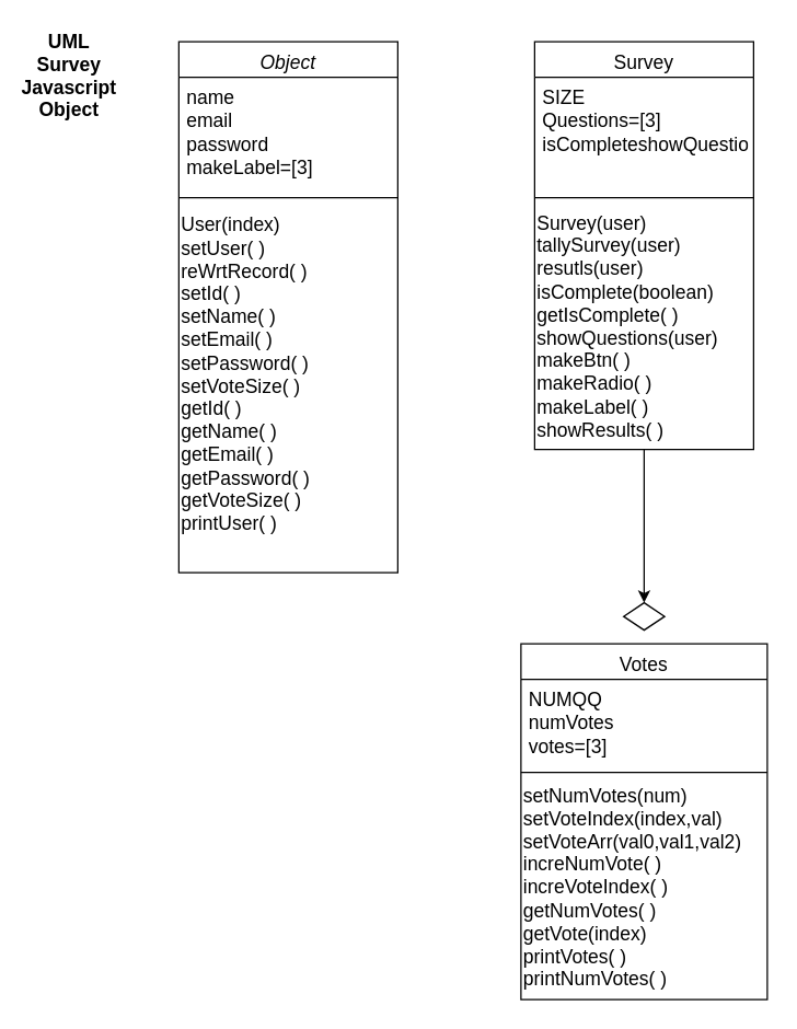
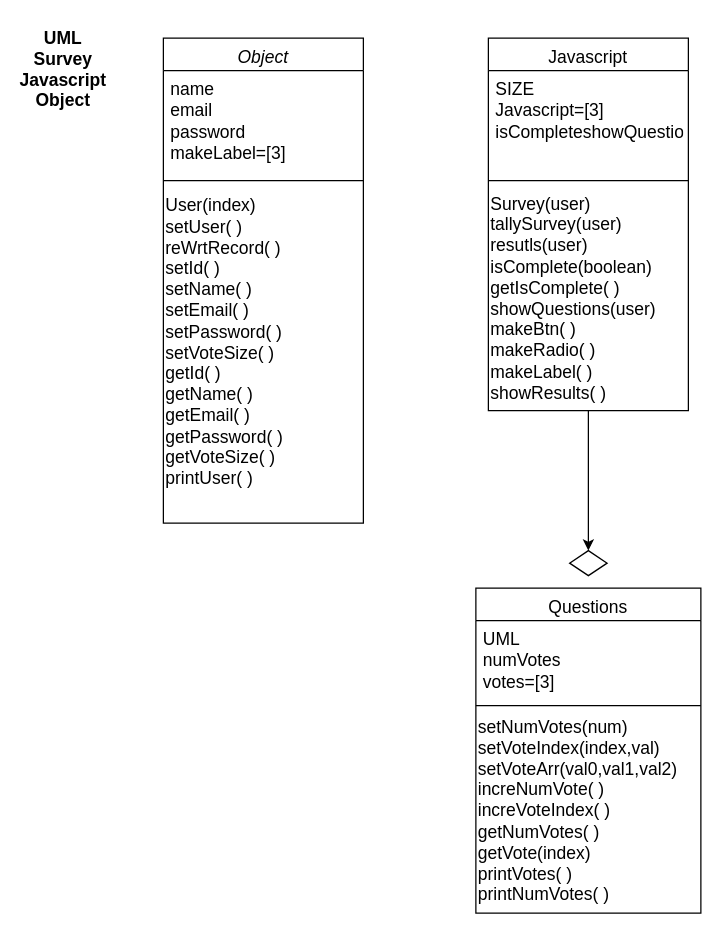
  <mxCell id="0" />
  <mxCell id="1" parent="0" />
  <mxCell id="2" value="Object" style="swimlane;fontStyle=2;align=center;verticalAlign=top;childLayout=stackLayout;horizontal=1;startSize=26;horizontalStack=0;resizeParent=1;resizeLast=0;collapsible=1;marginBottom=0;rounded=0;shadow=0;strokeWidth=1;fontSize=14;" parent="1" vertex="1"><mxGeometry x="130" y="30" width="160" height="388" as="geometry"><mxRectangle x="230" y="140" width="160" height="26" as="alternateBounds" /></mxGeometry></mxCell>
  <mxCell id="3" value="name&#10;email&#10;password&#10;makeLabel=[3]&#10;" style="text;align=left;verticalAlign=top;spacingLeft=4;spacingRight=4;overflow=hidden;rotatable=0;points=[[0,0.5],[1,0.5]];portConstraint=eastwest;fontSize=14;" parent="2" vertex="1"><mxGeometry y="26" width="160" height="84" as="geometry" /></mxCell>
  <mxCell id="4" value="" style="line;html=1;strokeWidth=1;align=left;verticalAlign=middle;spacingTop=-1;spacingLeft=3;spacingRight=3;rotatable=0;labelPosition=right;points=[];portConstraint=eastwest;fontSize=14;" parent="2" vertex="1"><mxGeometry y="110" width="160" height="8" as="geometry" /></mxCell>
  <mxCell id="5" value="&lt;div style=&quot;font-size: 14px;&quot; align=&quot;left&quot;&gt;User(index)&lt;br&gt;&lt;/div&gt;&lt;div style=&quot;font-size: 14px;&quot; align=&quot;left&quot;&gt;setUser( )&lt;/div&gt;&lt;div style=&quot;font-size: 14px;&quot; align=&quot;left&quot;&gt;reWrtRecord( )&lt;/div&gt;&lt;div style=&quot;font-size: 14px;&quot; align=&quot;left&quot;&gt;setId( )&lt;/div&gt;&lt;div style=&quot;font-size: 14px;&quot; align=&quot;left&quot;&gt;setName( )&lt;/div&gt;&lt;div style=&quot;font-size: 14px;&quot; align=&quot;left&quot;&gt;setEmail( )&lt;/div&gt;&lt;div style=&quot;font-size: 14px;&quot; align=&quot;left&quot;&gt;setPassword( )&lt;/div&gt;&lt;div style=&quot;font-size: 14px;&quot; align=&quot;left&quot;&gt;setVoteSize( )&lt;/div&gt;&lt;div style=&quot;font-size: 14px;&quot; align=&quot;left&quot;&gt;getId( )&lt;/div&gt;&lt;div style=&quot;font-size: 14px;&quot; align=&quot;left&quot;&gt;getName( )&lt;/div&gt;&lt;div style=&quot;font-size: 14px;&quot; align=&quot;left&quot;&gt;getEmail( )&lt;/div&gt;&lt;div style=&quot;font-size: 14px;&quot; align=&quot;left&quot;&gt;getPassword( )&lt;/div&gt;&lt;div style=&quot;font-size: 14px;&quot; align=&quot;left&quot;&gt;getVoteSize( )&lt;/div&gt;&lt;div style=&quot;font-size: 14px;&quot; align=&quot;left&quot;&gt;printUser( )&lt;/div&gt;" style="text;html=1;align=left;verticalAlign=middle;resizable=0;points=[];autosize=1;strokeColor=none;fillColor=none;fontSize=14;" parent="2" vertex="1"><mxGeometry y="118" width="160" height="250" as="geometry" /></mxCell>
- <mxCell id="6" value="Survey" style="swimlane;fontStyle=0;align=center;verticalAlign=top;childLayout=stackLayout;horizontal=1;startSize=26;horizontalStack=0;resizeParent=1;resizeLast=0;collapsible=1;marginBottom=0;rounded=0;shadow=0;strokeWidth=1;fontSize=14;" parent="1" vertex="1"><mxGeometry x="390" y="30" width="160" height="298" as="geometry"><mxRectangle x="130" y="380" width="160" height="26" as="alternateBounds" /></mxGeometry></mxCell>
- <mxCell id="7" value="SIZE&#10;Questions=[3]&#10;isCompleteshowQuestions(user)" style="text;align=left;verticalAlign=top;spacingLeft=4;spacingRight=4;overflow=hidden;rotatable=0;points=[[0,0.5],[1,0.5]];portConstraint=eastwest;fontSize=14;" parent="6" vertex="1"><mxGeometry y="26" width="160" height="84" as="geometry" /></mxCell>
+ <mxCell id="6" value="Javascript" style="swimlane;fontStyle=0;align=center;verticalAlign=top;childLayout=stackLayout;horizontal=1;startSize=26;horizontalStack=0;resizeParent=1;resizeLast=0;collapsible=1;marginBottom=0;rounded=0;shadow=0;strokeWidth=1;fontSize=14;" parent="1" vertex="1"><mxGeometry x="390" y="30" width="160" height="298" as="geometry"><mxRectangle x="130" y="380" width="160" height="26" as="alternateBounds" /></mxGeometry></mxCell>
+ <mxCell id="7" value="SIZE&#10;Javascript=[3]&#10;isCompleteshowQuestions(user)" style="text;align=left;verticalAlign=top;spacingLeft=4;spacingRight=4;overflow=hidden;rotatable=0;points=[[0,0.5],[1,0.5]];portConstraint=eastwest;fontSize=14;" parent="6" vertex="1"><mxGeometry y="26" width="160" height="84" as="geometry" /></mxCell>
  <mxCell id="8" value="" style="line;html=1;strokeWidth=1;align=left;verticalAlign=middle;spacingTop=-1;spacingLeft=3;spacingRight=3;rotatable=0;labelPosition=right;points=[];portConstraint=eastwest;fontSize=14;" parent="6" vertex="1"><mxGeometry y="110" width="160" height="8" as="geometry" /></mxCell>
  <mxCell id="9" value="&lt;div align=&quot;left&quot;&gt;&lt;font style=&quot;font-size: 14px;&quot;&gt;Survey(user)&lt;/font&gt;&lt;/div&gt;&lt;div align=&quot;left&quot;&gt;&lt;font style=&quot;font-size: 14px;&quot;&gt;tallySurvey(user)&lt;/font&gt;&lt;/div&gt;&lt;div align=&quot;left&quot;&gt;&lt;font style=&quot;font-size: 14px;&quot;&gt;resutls(user)&lt;/font&gt;&lt;/div&gt;&lt;div align=&quot;left&quot;&gt;&lt;font style=&quot;font-size: 14px;&quot;&gt;isComplete(boolean)&lt;/font&gt;&lt;/div&gt;&lt;div align=&quot;left&quot;&gt;&lt;font style=&quot;font-size: 14px;&quot;&gt;getIsComplete( )&lt;/font&gt;&lt;/div&gt;&lt;div align=&quot;left&quot;&gt;&lt;font style=&quot;font-size: 14px;&quot;&gt;showQuestions(user)&lt;/font&gt;&lt;/div&gt;&lt;div align=&quot;left&quot;&gt;&lt;font style=&quot;font-size: 14px;&quot;&gt;makeBtn( )&lt;/font&gt;&lt;/div&gt;&lt;div align=&quot;left&quot;&gt;&lt;font style=&quot;font-size: 14px;&quot;&gt;makeRadio( )&lt;/font&gt;&lt;/div&gt;&lt;div align=&quot;left&quot;&gt;&lt;font style=&quot;font-size: 14px;&quot;&gt;makeLabel( )&lt;/font&gt;&lt;/div&gt;&lt;div align=&quot;left&quot;&gt;&lt;font style=&quot;font-size: 14px;&quot;&gt;showResults( )&lt;br&gt;&lt;/font&gt;&lt;/div&gt;" style="text;html=1;align=left;verticalAlign=middle;resizable=0;points=[];autosize=1;strokeColor=none;fillColor=none;" vertex="1" parent="6"><mxGeometry y="118" width="160" height="180" as="geometry" /></mxCell>
- <mxCell id="10" value="Votes" style="swimlane;fontStyle=0;align=center;verticalAlign=top;childLayout=stackLayout;horizontal=1;startSize=26;horizontalStack=0;resizeParent=1;resizeLast=0;collapsible=1;marginBottom=0;rounded=0;shadow=0;strokeWidth=1;fontSize=14;" parent="1" vertex="1"><mxGeometry x="380" y="470" width="180" height="260" as="geometry"><mxRectangle x="550" y="140" width="160" height="26" as="alternateBounds" /></mxGeometry></mxCell>
- <mxCell id="11" value="NUMQQ&#10;numVotes&#10;votes=[3]&#10;&#10;" style="text;align=left;verticalAlign=top;spacingLeft=4;spacingRight=4;overflow=hidden;rotatable=0;points=[[0,0.5],[1,0.5]];portConstraint=eastwest;fontSize=14;" parent="10" vertex="1"><mxGeometry y="26" width="180" height="64" as="geometry" /></mxCell>
+ <mxCell id="10" value="Questions" style="swimlane;fontStyle=0;align=center;verticalAlign=top;childLayout=stackLayout;horizontal=1;startSize=26;horizontalStack=0;resizeParent=1;resizeLast=0;collapsible=1;marginBottom=0;rounded=0;shadow=0;strokeWidth=1;fontSize=14;" parent="1" vertex="1"><mxGeometry x="380" y="470" width="180" height="260" as="geometry"><mxRectangle x="550" y="140" width="160" height="26" as="alternateBounds" /></mxGeometry></mxCell>
+ <mxCell id="11" value="UML&#10;numVotes&#10;votes=[3]&#10;&#10;" style="text;align=left;verticalAlign=top;spacingLeft=4;spacingRight=4;overflow=hidden;rotatable=0;points=[[0,0.5],[1,0.5]];portConstraint=eastwest;fontSize=14;" parent="10" vertex="1"><mxGeometry y="26" width="180" height="64" as="geometry" /></mxCell>
  <mxCell id="12" value="" style="line;html=1;strokeWidth=1;align=left;verticalAlign=middle;spacingTop=-1;spacingLeft=3;spacingRight=3;rotatable=0;labelPosition=right;points=[];portConstraint=eastwest;fontSize=14;" parent="10" vertex="1"><mxGeometry y="90" width="180" height="8" as="geometry" /></mxCell>
  <mxCell id="13" value="&lt;div&gt;setNumVotes(num)&lt;/div&gt;&lt;div&gt;setVoteIndex(index,val)&lt;/div&gt;&lt;div&gt;setVoteArr(val0,val1,val2)&lt;/div&gt;&lt;div&gt;increNumVote( )&lt;/div&gt;&lt;div&gt;increVoteIndex( )&lt;/div&gt;&lt;div&gt;getNumVotes( )&lt;/div&gt;&lt;div&gt;getVote(index)&lt;/div&gt;&lt;div&gt;printVotes( )&lt;/div&gt;&lt;div&gt;printNumVotes( )&lt;/div&gt;" style="text;html=1;align=left;verticalAlign=middle;resizable=0;points=[];autosize=1;strokeColor=none;fillColor=none;fontSize=14;" parent="10" vertex="1"><mxGeometry y="98" width="180" height="160" as="geometry" /></mxCell>
  <mxCell id="14" value="" style="rhombus;whiteSpace=wrap;html=1;fontSize=14;" parent="1" vertex="1"><mxGeometry x="455" y="440" width="30" height="20" as="geometry" /></mxCell>
  <mxCell id="15" value="&lt;div style=&quot;font-size: 14px;&quot;&gt;&lt;b style=&quot;font-size: 14px;&quot;&gt;&lt;font style=&quot;font-size: 14px;&quot;&gt;UML&lt;/font&gt;&lt;/b&gt;&lt;/div&gt;&lt;div style=&quot;font-size: 14px;&quot;&gt;&lt;b style=&quot;font-size: 14px;&quot;&gt;&lt;font style=&quot;font-size: 14px;&quot;&gt;Survey&lt;/font&gt;&lt;/b&gt;&lt;/div&gt;&lt;div style=&quot;font-size: 14px;&quot;&gt;&lt;b style=&quot;font-size: 14px;&quot;&gt;&lt;font style=&quot;font-size: 14px;&quot;&gt;Javascript&lt;/font&gt;&lt;/b&gt;&lt;/div&gt;&lt;div style=&quot;font-size: 14px;&quot;&gt;&lt;b style=&quot;font-size: 14px;&quot;&gt;&lt;font style=&quot;font-size: 14px;&quot;&gt;Object&lt;br style=&quot;font-size: 14px;&quot;&gt;&lt;/font&gt;&lt;/b&gt;&lt;/div&gt;" style="text;strokeColor=none;align=center;fillColor=none;html=1;verticalAlign=middle;whiteSpace=wrap;rounded=0;fontSize=14;" parent="1" vertex="1"><mxGeometry x="20" y="20" width="60" height="70" as="geometry" /></mxCell>
  <mxCell id="16" style="edgeStyle=orthogonalEdgeStyle;rounded=0;orthogonalLoop=1;jettySize=auto;html=1;entryX=0.5;entryY=0;entryDx=0;entryDy=0;" edge="1" parent="1" source="9" target="14"><mxGeometry relative="1" as="geometry" /></mxCell>
